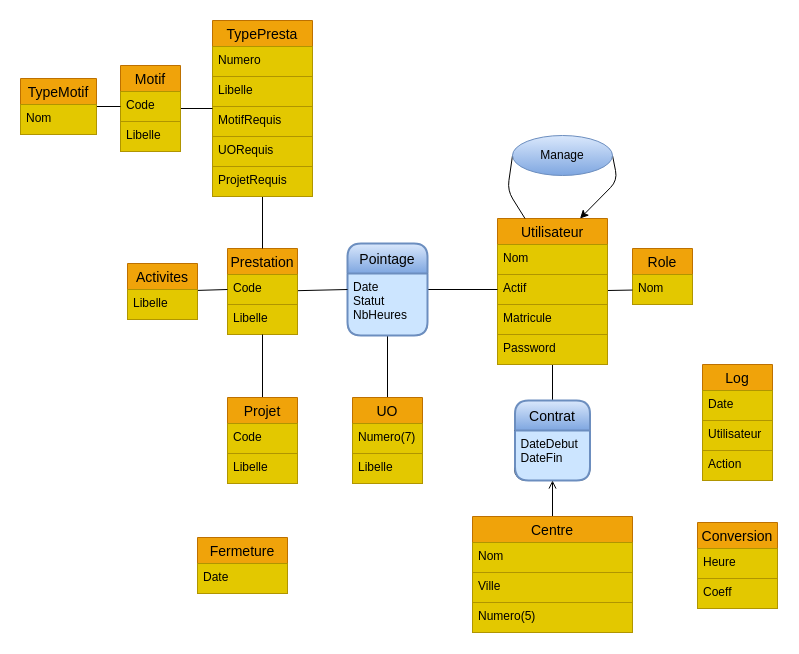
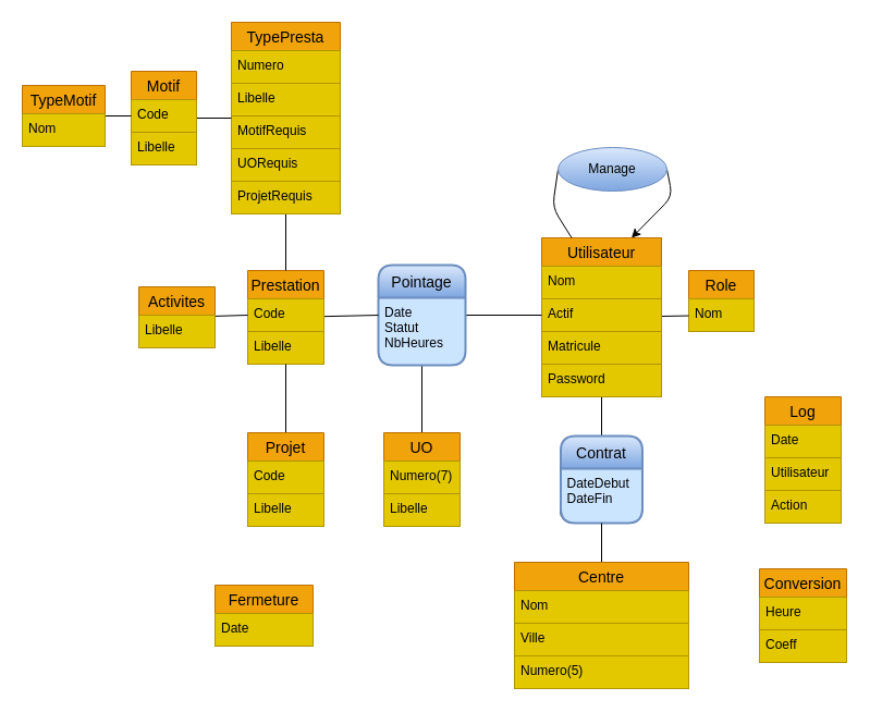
  <mxCell id="0" />
  <mxCell id="1" parent="0" />
  <mxCell id="2" value="" style="rounded=1;whiteSpace=wrap;html=1;fillColor=#cce5ff;strokeColor=#36393d;" vertex="1" parent="1"><mxGeometry x="514" y="408" width="75.5" height="72" as="geometry" /></mxCell>
  <mxCell id="3" value="" style="rounded=1;whiteSpace=wrap;html=1;fillColor=#cce5ff;strokeColor=#36393d;" vertex="1" parent="1"><mxGeometry x="347" y="259" width="80" height="76" as="geometry" /></mxCell>
  <mxCell id="4" value="" style="edgeStyle=none;html=1;endArrow=none;endFill=0;" edge="1" parent="1" source="5" target="38"><mxGeometry relative="1" as="geometry" /></mxCell>
  <mxCell id="5" value="UO" style="swimlane;fontStyle=0;childLayout=stackLayout;horizontal=1;startSize=26;horizontalStack=0;resizeParent=1;resizeParentMax=0;resizeLast=0;collapsible=1;marginBottom=0;align=center;fontSize=14;fillColor=#f0a30a;fontColor=#000000;strokeColor=#BD7000;" vertex="1" parent="1"><mxGeometry x="352" y="397" width="70" height="86" as="geometry" /></mxCell>
  <mxCell id="6" value="Numero(7)" style="text;strokeColor=#B09500;fillColor=#e3c800;spacingLeft=4;spacingRight=4;overflow=hidden;rotatable=0;points=[[0,0.5],[1,0.5]];portConstraint=eastwest;fontSize=12;fontColor=#000000;" vertex="1" parent="5"><mxGeometry y="26" width="70" height="30" as="geometry" /></mxCell>
  <mxCell id="7" value="Libelle" style="text;strokeColor=#B09500;fillColor=#e3c800;spacingLeft=4;spacingRight=4;overflow=hidden;rotatable=0;points=[[0,0.5],[1,0.5]];portConstraint=eastwest;fontSize=12;fontColor=#000000;" vertex="1" parent="5"><mxGeometry y="56" width="70" height="30" as="geometry" /></mxCell>
  <mxCell id="8" value="Conversion" style="swimlane;fontStyle=0;childLayout=stackLayout;horizontal=1;startSize=26;horizontalStack=0;resizeParent=1;resizeParentMax=0;resizeLast=0;collapsible=1;marginBottom=0;align=center;fontSize=14;fillColor=#f0a30a;fontColor=#000000;strokeColor=#BD7000;" vertex="1" parent="1"><mxGeometry x="697" y="522" width="80" height="86" as="geometry" /></mxCell>
  <mxCell id="9" value="Heure" style="text;strokeColor=#B09500;fillColor=#e3c800;spacingLeft=4;spacingRight=4;overflow=hidden;rotatable=0;points=[[0,0.5],[1,0.5]];portConstraint=eastwest;fontSize=12;fontColor=#000000;" vertex="1" parent="8"><mxGeometry y="26" width="80" height="30" as="geometry" /></mxCell>
  <mxCell id="10" value="Coeff" style="text;strokeColor=#B09500;fillColor=#e3c800;spacingLeft=4;spacingRight=4;overflow=hidden;rotatable=0;points=[[0,0.5],[1,0.5]];portConstraint=eastwest;fontSize=12;fontColor=#000000;" vertex="1" parent="8"><mxGeometry y="56" width="80" height="30" as="geometry" /></mxCell>
  <mxCell id="11" value="Log" style="swimlane;fontStyle=0;childLayout=stackLayout;horizontal=1;startSize=26;horizontalStack=0;resizeParent=1;resizeParentMax=0;resizeLast=0;collapsible=1;marginBottom=0;align=center;fontSize=14;fillColor=#f0a30a;fontColor=#000000;strokeColor=#BD7000;" vertex="1" parent="1"><mxGeometry x="702" y="364" width="70" height="116" as="geometry" /></mxCell>
  <mxCell id="12" value="Date" style="text;strokeColor=#B09500;fillColor=#e3c800;spacingLeft=4;spacingRight=4;overflow=hidden;rotatable=0;points=[[0,0.5],[1,0.5]];portConstraint=eastwest;fontSize=12;fontColor=#000000;" vertex="1" parent="11"><mxGeometry y="26" width="70" height="30" as="geometry" /></mxCell>
  <mxCell id="13" value="Utilisateur" style="text;strokeColor=#B09500;fillColor=#e3c800;spacingLeft=4;spacingRight=4;overflow=hidden;rotatable=0;points=[[0,0.5],[1,0.5]];portConstraint=eastwest;fontSize=12;fontColor=#000000;" vertex="1" parent="11"><mxGeometry y="56" width="70" height="30" as="geometry" /></mxCell>
  <mxCell id="14" value="Action" style="text;strokeColor=#B09500;fillColor=#e3c800;spacingLeft=4;spacingRight=4;overflow=hidden;rotatable=0;points=[[0,0.5],[1,0.5]];portConstraint=eastwest;fontSize=12;fontColor=#000000;" vertex="1" parent="11"><mxGeometry y="86" width="70" height="30" as="geometry" /></mxCell>
  <mxCell id="15" value="Fermeture" style="swimlane;fontStyle=0;childLayout=stackLayout;horizontal=1;startSize=26;horizontalStack=0;resizeParent=1;resizeParentMax=0;resizeLast=0;collapsible=1;marginBottom=0;align=center;fontSize=14;fillColor=#f0a30a;fontColor=#000000;strokeColor=#BD7000;" vertex="1" parent="1"><mxGeometry x="197" y="537" width="90" height="56" as="geometry" /></mxCell>
  <mxCell id="16" value="Date" style="text;strokeColor=#B09500;fillColor=#e3c800;spacingLeft=4;spacingRight=4;overflow=hidden;rotatable=0;points=[[0,0.5],[1,0.5]];portConstraint=eastwest;fontSize=12;fontColor=#000000;" vertex="1" parent="15"><mxGeometry y="26" width="90" height="30" as="geometry" /></mxCell>
  <mxCell id="17" value="Role" style="swimlane;fontStyle=0;childLayout=stackLayout;horizontal=1;startSize=26;horizontalStack=0;resizeParent=1;resizeParentMax=0;resizeLast=0;collapsible=1;marginBottom=0;align=center;fontSize=14;fillColor=#f0a30a;fontColor=#000000;strokeColor=#BD7000;" vertex="1" parent="1"><mxGeometry x="632" y="248" width="60" height="56" as="geometry" /></mxCell>
  <mxCell id="18" value="Nom" style="text;strokeColor=#B09500;fillColor=#e3c800;spacingLeft=4;spacingRight=4;overflow=hidden;rotatable=0;points=[[0,0.5],[1,0.5]];portConstraint=eastwest;fontSize=12;fontColor=#000000;" vertex="1" parent="17"><mxGeometry y="26" width="60" height="30" as="geometry" /></mxCell>
  <mxCell id="19" value="" style="edgeStyle=none;html=1;endArrow=none;endFill=0;" edge="1" parent="1" source="21" target="18"><mxGeometry relative="1" as="geometry" /></mxCell>
  <mxCell id="20" value="" style="edgeStyle=none;html=1;endArrow=none;endFill=0;" edge="1" parent="1" source="21" target="27"><mxGeometry relative="1" as="geometry" /></mxCell>
  <mxCell id="21" value="Utilisateur" style="swimlane;fontStyle=0;childLayout=stackLayout;horizontal=1;startSize=26;horizontalStack=0;resizeParent=1;resizeParentMax=0;resizeLast=0;collapsible=1;marginBottom=0;align=center;fontSize=14;fillColor=#f0a30a;fontColor=#000000;strokeColor=#BD7000;" vertex="1" parent="1"><mxGeometry x="497" y="218" width="110" height="146" as="geometry" /></mxCell>
  <mxCell id="22" value="Nom" style="text;strokeColor=#B09500;fillColor=#e3c800;spacingLeft=4;spacingRight=4;overflow=hidden;rotatable=0;points=[[0,0.5],[1,0.5]];portConstraint=eastwest;fontSize=12;fontColor=#000000;" vertex="1" parent="21"><mxGeometry y="26" width="110" height="30" as="geometry" /></mxCell>
  <mxCell id="23" value="Actif" style="text;strokeColor=#B09500;fillColor=#e3c800;spacingLeft=4;spacingRight=4;overflow=hidden;rotatable=0;points=[[0,0.5],[1,0.5]];portConstraint=eastwest;fontSize=12;fontColor=#000000;" vertex="1" parent="21"><mxGeometry y="56" width="110" height="30" as="geometry" /></mxCell>
  <mxCell id="24" value="Matricule" style="text;strokeColor=#B09500;fillColor=#e3c800;spacingLeft=4;spacingRight=4;overflow=hidden;rotatable=0;points=[[0,0.5],[1,0.5]];portConstraint=eastwest;fontSize=12;fontColor=#000000;" vertex="1" parent="21"><mxGeometry y="86" width="110" height="30" as="geometry" /></mxCell>
  <mxCell id="25" value="Password" style="text;strokeColor=#B09500;fillColor=#e3c800;spacingLeft=4;spacingRight=4;overflow=hidden;rotatable=0;points=[[0,0.5],[1,0.5]];portConstraint=eastwest;fontSize=12;fontColor=#000000;" vertex="1" parent="21"><mxGeometry y="116" width="110" height="30" as="geometry" /></mxCell>
  <mxCell id="26" value="Contrat" style="swimlane;childLayout=stackLayout;horizontal=1;startSize=30;horizontalStack=0;rounded=1;fontSize=14;fontStyle=0;strokeWidth=2;resizeParent=0;resizeLast=1;shadow=0;dashed=0;align=center;fillColor=#dae8fc;gradientColor=#7ea6e0;strokeColor=#6c8ebf;fontColor=#000000;" vertex="1" parent="1"><mxGeometry x="514.5" y="400" width="75" height="80" as="geometry" /></mxCell>
  <mxCell id="27" value="DateDebut&#10;DateFin" style="align=left;strokeColor=none;fillColor=none;spacingLeft=4;fontSize=12;verticalAlign=top;resizable=0;rotatable=0;part=1;fontColor=#000000;" vertex="1" parent="26"><mxGeometry y="30" width="75" height="50" as="geometry" /></mxCell>
- <mxCell id="28" value="" style="edgeStyle=none;html=1;endArrow=open;endFill=0;" edge="1" parent="1" source="29" target="27"><mxGeometry relative="1" as="geometry" /></mxCell>
+ <mxCell id="28" value="" style="edgeStyle=none;html=1;endArrow=none;endFill=0;" edge="1" parent="1" source="29" target="27"><mxGeometry relative="1" as="geometry" /></mxCell>
  <mxCell id="29" value="Centre" style="swimlane;fontStyle=0;childLayout=stackLayout;horizontal=1;startSize=26;horizontalStack=0;resizeParent=1;resizeParentMax=0;resizeLast=0;collapsible=1;marginBottom=0;align=center;fontSize=14;fillColor=#f0a30a;fontColor=#000000;strokeColor=#BD7000;" vertex="1" parent="1"><mxGeometry x="472" y="516" width="160" height="116" as="geometry" /></mxCell>
  <mxCell id="30" value="Nom" style="text;strokeColor=#B09500;fillColor=#e3c800;spacingLeft=4;spacingRight=4;overflow=hidden;rotatable=0;points=[[0,0.5],[1,0.5]];portConstraint=eastwest;fontSize=12;fontColor=#000000;" vertex="1" parent="29"><mxGeometry y="26" width="160" height="30" as="geometry" /></mxCell>
  <mxCell id="31" value="Ville" style="text;strokeColor=#B09500;fillColor=#e3c800;spacingLeft=4;spacingRight=4;overflow=hidden;rotatable=0;points=[[0,0.5],[1,0.5]];portConstraint=eastwest;fontSize=12;fontColor=#000000;" vertex="1" parent="29"><mxGeometry y="56" width="160" height="30" as="geometry" /></mxCell>
  <mxCell id="32" value="Numero(5)" style="text;strokeColor=#B09500;fillColor=#e3c800;spacingLeft=4;spacingRight=4;overflow=hidden;rotatable=0;points=[[0,0.5],[1,0.5]];portConstraint=eastwest;fontSize=12;fontColor=#000000;" vertex="1" parent="29"><mxGeometry y="86" width="160" height="30" as="geometry" /></mxCell>
  <mxCell id="33" value="" style="edgeStyle=none;html=1;endArrow=none;endFill=0;entryX=0.25;entryY=0;entryDx=0;entryDy=0;exitX=0;exitY=0.5;exitDx=0;exitDy=0;" edge="1" parent="1" source="35" target="21"><mxGeometry relative="1" as="geometry"><Array as="points"><mxPoint x="507" y="190" /></Array></mxGeometry></mxCell>
  <mxCell id="34" value="" style="edgeStyle=none;html=1;endArrow=classic;endFill=1;entryX=0.75;entryY=0;entryDx=0;entryDy=0;exitX=1;exitY=0.5;exitDx=0;exitDy=0;" edge="1" parent="1" source="35" target="21"><mxGeometry relative="1" as="geometry"><Array as="points"><mxPoint x="617" y="180" /></Array></mxGeometry></mxCell>
  <mxCell id="35" value="Manage" style="ellipse;whiteSpace=wrap;html=1;align=center;fillColor=#dae8fc;gradientColor=#7ea6e0;strokeColor=#6c8ebf;fontColor=#000000;" vertex="1" parent="1"><mxGeometry x="512" y="135" width="100" height="40" as="geometry" /></mxCell>
  <mxCell id="36" value="" style="edgeStyle=none;html=1;endArrow=none;endFill=0;entryX=0;entryY=0.5;entryDx=0;entryDy=0;" edge="1" parent="1" source="37" target="23"><mxGeometry relative="1" as="geometry" /></mxCell>
  <mxCell id="37" value="Pointage" style="swimlane;childLayout=stackLayout;horizontal=1;startSize=30;horizontalStack=0;rounded=1;fontSize=14;fontStyle=0;strokeWidth=2;resizeParent=0;resizeLast=1;shadow=0;dashed=0;align=center;fillColor=#dae8fc;strokeColor=#6c8ebf;gradientColor=#7ea6e0;fontColor=#000000;" vertex="1" parent="1"><mxGeometry x="347" y="243" width="80" height="92" as="geometry" /></mxCell>
  <mxCell id="38" value="Date&#10;Statut&#10;NbHeures" style="align=left;strokeColor=none;fillColor=none;spacingLeft=4;fontSize=12;verticalAlign=top;resizable=0;rotatable=0;part=1;fontColor=#000000;" vertex="1" parent="37"><mxGeometry y="30" width="80" height="62" as="geometry" /></mxCell>
  <mxCell id="39" value="" style="edgeStyle=none;html=1;endArrow=none;endFill=0;entryX=0;entryY=0.5;entryDx=0;entryDy=0;" edge="1" parent="1" source="40" target="37"><mxGeometry relative="1" as="geometry"><mxPoint x="317" y="220" as="targetPoint" /></mxGeometry></mxCell>
  <mxCell id="40" value="Prestation" style="swimlane;fontStyle=0;childLayout=stackLayout;horizontal=1;startSize=26;horizontalStack=0;resizeParent=1;resizeParentMax=0;resizeLast=0;collapsible=1;marginBottom=0;align=center;fontSize=14;fillColor=#f0a30a;fontColor=#000000;strokeColor=#BD7000;" vertex="1" parent="1"><mxGeometry x="227" y="248" width="70" height="86" as="geometry" /></mxCell>
  <mxCell id="41" value="Code" style="text;strokeColor=#B09500;fillColor=#e3c800;spacingLeft=4;spacingRight=4;overflow=hidden;rotatable=0;points=[[0,0.5],[1,0.5]];portConstraint=eastwest;fontSize=12;fontColor=#000000;" vertex="1" parent="40"><mxGeometry y="26" width="70" height="30" as="geometry" /></mxCell>
  <mxCell id="42" value="Libelle" style="text;strokeColor=#B09500;fillColor=#e3c800;spacingLeft=4;spacingRight=4;overflow=hidden;rotatable=0;points=[[0,0.5],[1,0.5]];portConstraint=eastwest;fontSize=12;fontColor=#000000;" vertex="1" parent="40"><mxGeometry y="56" width="70" height="30" as="geometry" /></mxCell>
  <mxCell id="43" value="" style="edgeStyle=none;html=1;endArrow=none;endFill=0;" edge="1" parent="1" source="44" target="42"><mxGeometry relative="1" as="geometry" /></mxCell>
  <mxCell id="44" value="Projet" style="swimlane;fontStyle=0;childLayout=stackLayout;horizontal=1;startSize=26;horizontalStack=0;resizeParent=1;resizeParentMax=0;resizeLast=0;collapsible=1;marginBottom=0;align=center;fontSize=14;fillColor=#f0a30a;fontColor=#000000;strokeColor=#BD7000;" vertex="1" parent="1"><mxGeometry x="227" y="397" width="70" height="86" as="geometry" /></mxCell>
  <mxCell id="45" value="Code" style="text;strokeColor=#B09500;fillColor=#e3c800;spacingLeft=4;spacingRight=4;overflow=hidden;rotatable=0;points=[[0,0.5],[1,0.5]];portConstraint=eastwest;fontSize=12;fontColor=#000000;" vertex="1" parent="44"><mxGeometry y="26" width="70" height="30" as="geometry" /></mxCell>
  <mxCell id="46" value="Libelle" style="text;strokeColor=#B09500;fillColor=#e3c800;spacingLeft=4;spacingRight=4;overflow=hidden;rotatable=0;points=[[0,0.5],[1,0.5]];portConstraint=eastwest;fontSize=12;fontColor=#000000;" vertex="1" parent="44"><mxGeometry y="56" width="70" height="30" as="geometry" /></mxCell>
  <mxCell id="47" value="" style="edgeStyle=none;html=1;endArrow=none;endFill=0;entryX=0;entryY=0.5;entryDx=0;entryDy=0;" edge="1" parent="1" source="48" target="41"><mxGeometry relative="1" as="geometry" /></mxCell>
  <mxCell id="48" value="Activites" style="swimlane;fontStyle=0;childLayout=stackLayout;horizontal=1;startSize=26;horizontalStack=0;resizeParent=1;resizeParentMax=0;resizeLast=0;collapsible=1;marginBottom=0;align=center;fontSize=14;fillColor=#f0a30a;fontColor=#000000;strokeColor=#BD7000;" vertex="1" parent="1"><mxGeometry x="127" y="263" width="70" height="56" as="geometry" /></mxCell>
  <mxCell id="49" value="Libelle" style="text;strokeColor=#B09500;fillColor=#e3c800;spacingLeft=4;spacingRight=4;overflow=hidden;rotatable=0;points=[[0,0.5],[1,0.5]];portConstraint=eastwest;fontSize=12;fontColor=#000000;" vertex="1" parent="48"><mxGeometry y="26" width="70" height="30" as="geometry" /></mxCell>
  <mxCell id="50" value="" style="edgeStyle=none;html=1;endArrow=none;endFill=0;entryX=0.5;entryY=0;entryDx=0;entryDy=0;" edge="1" parent="1" source="51" target="40"><mxGeometry relative="1" as="geometry" /></mxCell>
  <mxCell id="51" value="TypePresta" style="swimlane;fontStyle=0;childLayout=stackLayout;horizontal=1;startSize=26;horizontalStack=0;resizeParent=1;resizeParentMax=0;resizeLast=0;collapsible=1;marginBottom=0;align=center;fontSize=14;fillColor=#f0a30a;fontColor=#000000;strokeColor=#BD7000;" vertex="1" parent="1"><mxGeometry x="212" y="20" width="100" height="176" as="geometry" /></mxCell>
  <mxCell id="52" value="Numero" style="text;strokeColor=#B09500;fillColor=#e3c800;spacingLeft=4;spacingRight=4;overflow=hidden;rotatable=0;points=[[0,0.5],[1,0.5]];portConstraint=eastwest;fontSize=12;fontColor=#000000;" vertex="1" parent="51"><mxGeometry y="26" width="100" height="30" as="geometry" /></mxCell>
  <mxCell id="53" value="Libelle" style="text;strokeColor=#B09500;fillColor=#e3c800;spacingLeft=4;spacingRight=4;overflow=hidden;rotatable=0;points=[[0,0.5],[1,0.5]];portConstraint=eastwest;fontSize=12;fontColor=#000000;" vertex="1" parent="51"><mxGeometry y="56" width="100" height="30" as="geometry" /></mxCell>
  <mxCell id="54" value="MotifRequis" style="text;strokeColor=#B09500;fillColor=#e3c800;spacingLeft=4;spacingRight=4;overflow=hidden;rotatable=0;points=[[0,0.5],[1,0.5]];portConstraint=eastwest;fontSize=12;fontColor=#000000;" vertex="1" parent="51"><mxGeometry y="86" width="100" height="30" as="geometry" /></mxCell>
  <mxCell id="55" value="UORequis" style="text;strokeColor=#B09500;fillColor=#e3c800;spacingLeft=4;spacingRight=4;overflow=hidden;rotatable=0;points=[[0,0.5],[1,0.5]];portConstraint=eastwest;fontSize=12;fontColor=#000000;" vertex="1" parent="51"><mxGeometry y="116" width="100" height="30" as="geometry" /></mxCell>
  <mxCell id="56" value="ProjetRequis" style="text;strokeColor=#B09500;fillColor=#e3c800;spacingLeft=4;spacingRight=4;overflow=hidden;rotatable=0;points=[[0,0.5],[1,0.5]];portConstraint=eastwest;fontSize=12;fontColor=#000000;" vertex="1" parent="51"><mxGeometry y="146" width="100" height="30" as="geometry" /></mxCell>
  <mxCell id="57" value="" style="edgeStyle=none;html=1;endArrow=none;endFill=0;" edge="1" parent="1" source="58" target="51"><mxGeometry relative="1" as="geometry" /></mxCell>
  <mxCell id="58" value="Motif" style="swimlane;fontStyle=0;childLayout=stackLayout;horizontal=1;startSize=26;horizontalStack=0;resizeParent=1;resizeParentMax=0;resizeLast=0;collapsible=1;marginBottom=0;align=center;fontSize=14;fillColor=#f0a30a;fontColor=#000000;strokeColor=#BD7000;" vertex="1" parent="1"><mxGeometry x="120" y="65" width="60" height="86" as="geometry" /></mxCell>
  <mxCell id="59" value="Code" style="text;strokeColor=#B09500;fillColor=#e3c800;spacingLeft=4;spacingRight=4;overflow=hidden;rotatable=0;points=[[0,0.5],[1,0.5]];portConstraint=eastwest;fontSize=12;fontColor=#000000;" vertex="1" parent="58"><mxGeometry y="26" width="60" height="30" as="geometry" /></mxCell>
  <mxCell id="60" value="Libelle" style="text;strokeColor=#B09500;fillColor=#e3c800;spacingLeft=4;spacingRight=4;overflow=hidden;rotatable=0;points=[[0,0.5],[1,0.5]];portConstraint=eastwest;fontSize=12;fontColor=#000000;" vertex="1" parent="58"><mxGeometry y="56" width="60" height="30" as="geometry" /></mxCell>
  <mxCell id="61" value="" style="edgeStyle=none;html=1;endArrow=none;endFill=0;entryX=0;entryY=0.5;entryDx=0;entryDy=0;" edge="1" parent="1" source="62" target="59"><mxGeometry relative="1" as="geometry" /></mxCell>
  <mxCell id="62" value="TypeMotif" style="swimlane;fontStyle=0;childLayout=stackLayout;horizontal=1;startSize=26;horizontalStack=0;resizeParent=1;resizeParentMax=0;resizeLast=0;collapsible=1;marginBottom=0;align=center;fontSize=14;fillColor=#f0a30a;fontColor=#000000;strokeColor=#BD7000;" vertex="1" parent="1"><mxGeometry x="20" y="78" width="76" height="56" as="geometry" /></mxCell>
  <mxCell id="63" value="Nom" style="text;strokeColor=#B09500;fillColor=#e3c800;spacingLeft=4;spacingRight=4;overflow=hidden;rotatable=0;points=[[0,0.5],[1,0.5]];portConstraint=eastwest;fontSize=12;fontColor=#000000;" vertex="1" parent="62"><mxGeometry y="26" width="76" height="30" as="geometry" /></mxCell>
